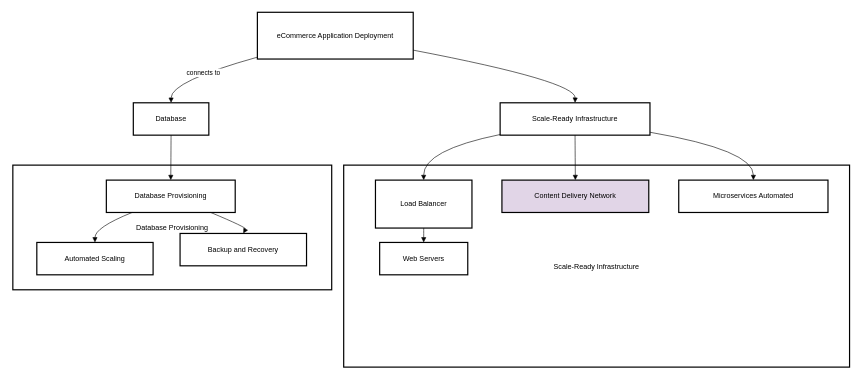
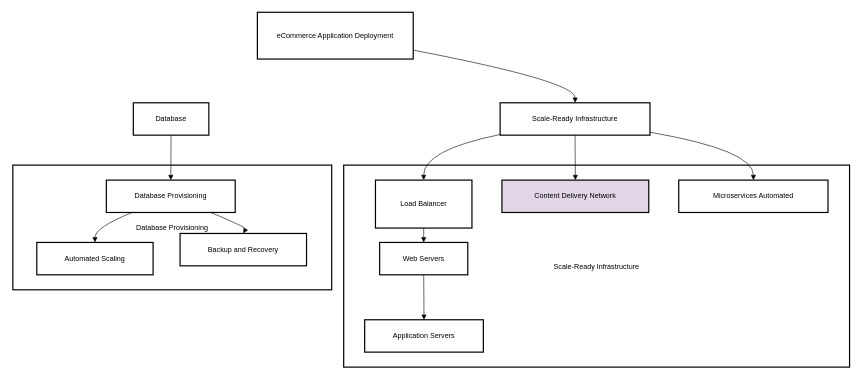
  <mxCell id="0" />
  <mxCell id="1" parent="0" />
  <mxCell id="2" value="Database Provisioning" style="whiteSpace=wrap;strokeWidth=2;" parent="1" vertex="1"><mxGeometry x="20" y="275" width="532" height="208" as="geometry" /></mxCell>
  <mxCell id="3" value="Scale-Ready Infrastructure" style="whiteSpace=wrap;strokeWidth=2;" parent="1" vertex="1"><mxGeometry x="572" y="275" width="844" height="337" as="geometry" /></mxCell>
  <mxCell id="4" value="eCommerce Application Deployment" style="whiteSpace=wrap;strokeWidth=2;" parent="1" vertex="1"><mxGeometry x="428" y="20" width="260" height="78" as="geometry" /></mxCell>
  <mxCell id="5" value="Database" style="whiteSpace=wrap;strokeWidth=2;" parent="1" vertex="1"><mxGeometry x="221" y="171" width="126" height="54" as="geometry" /></mxCell>
  <mxCell id="6" value="Scale-Ready Infrastructure" style="whiteSpace=wrap;strokeWidth=2;" parent="1" vertex="1"><mxGeometry x="833" y="171" width="250" height="54" as="geometry" /></mxCell>
  <mxCell id="7" value="Database Provisioning" style="whiteSpace=wrap;strokeWidth=2;" parent="1" vertex="1"><mxGeometry x="176" y="300" width="215" height="54" as="geometry" /></mxCell>
  <mxCell id="8" value="Automated Scaling" style="whiteSpace=wrap;strokeWidth=2;" parent="1" vertex="1"><mxGeometry x="60" y="404" width="194" height="54" as="geometry" /></mxCell>
  <mxCell id="9" value="Backup and Recovery" style="whiteSpace=wrap;strokeWidth=2;" parent="1" vertex="1"><mxGeometry x="299" y="389" width="211" height="54" as="geometry" /></mxCell>
  <mxCell id="10" value="Load Balancer" style="whiteSpace=wrap;strokeWidth=2;" parent="1" vertex="1"><mxGeometry x="625" y="300" width="161" height="80" as="geometry" /></mxCell>
  <mxCell id="11" value="Web Servers" style="whiteSpace=wrap;strokeWidth=2;" parent="1" vertex="1"><mxGeometry x="632" y="404" width="147" height="54" as="geometry" /></mxCell>
+ <mxCell id="12" value="Application Servers" style="whiteSpace=wrap;strokeWidth=2;" parent="1" vertex="1"><mxGeometry x="607" y="533" width="198" height="54" as="geometry" /></mxCell>
  <mxCell id="13" value="Content Delivery Network" style="whiteSpace=wrap;strokeWidth=2;fillColor=#e1d5e7;" parent="1" vertex="1"><mxGeometry x="836" y="300" width="245" height="54" as="geometry" /></mxCell>
  <mxCell id="14" value="Microservices Automated" style="whiteSpace=wrap;strokeWidth=2;" parent="1" vertex="1"><mxGeometry x="1131" y="300" width="249" height="54" as="geometry" /></mxCell>
- <mxCell id="15" value="connects to" style="curved=1;startArrow=none;endArrow=block;exitX=0;exitY=0.96;entryX=0.5;entryY=0;" parent="1" source="4" target="5" edge="1"><mxGeometry relative="1" as="geometry"><Array as="points"><mxPoint x="284" y="135" /></Array></mxGeometry></mxCell>
  <mxCell id="16" value="" style="curved=1;startArrow=none;endArrow=block;exitX=1;exitY=0.81;entryX=0.5;entryY=0;" parent="1" source="4" target="6" edge="1"><mxGeometry relative="1" as="geometry"><Array as="points"><mxPoint x="959" y="135" /></Array></mxGeometry></mxCell>
  <mxCell id="17" value="" style="curved=1;startArrow=none;endArrow=block;exitX=0.5;exitY=1;entryX=0.5;entryY=0;" parent="1" source="5" target="7" edge="1"><mxGeometry relative="1" as="geometry"><Array as="points" /></mxGeometry></mxCell>
  <mxCell id="18" value="" style="curved=1;startArrow=none;endArrow=block;exitX=0.2;exitY=1;entryX=0.5;entryY=0;" parent="1" source="7" target="8" edge="1"><mxGeometry relative="1" as="geometry"><Array as="points"><mxPoint x="157" y="379" /></Array></mxGeometry></mxCell>
  <mxCell id="19" value="" style="curved=1;startArrow=none;endArrow=block;exitX=0.81;exitY=1;entryX=0.5;entryY=0;" parent="1" source="7" target="9" edge="1"><mxGeometry relative="1" as="geometry"><Array as="points"><mxPoint x="410" y="379" /></Array></mxGeometry></mxCell>
  <mxCell id="20" value="" style="curved=1;startArrow=none;endArrow=block;exitX=0;exitY=0.98;entryX=0.5;entryY=0;" parent="1" source="6" target="10" edge="1"><mxGeometry relative="1" as="geometry"><Array as="points"><mxPoint x="705" y="250" /></Array></mxGeometry></mxCell>
  <mxCell id="21" value="" style="curved=1;startArrow=none;endArrow=block;exitX=0.5;exitY=1;entryX=0.5;entryY=0;" parent="1" source="10" target="11" edge="1"><mxGeometry relative="1" as="geometry"><Array as="points" /></mxGeometry></mxCell>
+ <mxCell id="22" value="" style="curved=1;startArrow=none;endArrow=block;exitX=0.5;exitY=1;entryX=0.5;entryY=0;" parent="1" source="11" target="12" edge="1"><mxGeometry relative="1" as="geometry"><Array as="points" /></mxGeometry></mxCell>
  <mxCell id="23" value="" style="curved=1;startArrow=none;endArrow=block;exitX=0.5;exitY=1;entryX=0.5;entryY=0;" parent="1" source="6" target="13" edge="1"><mxGeometry relative="1" as="geometry"><Array as="points" /></mxGeometry></mxCell>
  <mxCell id="24" value="" style="curved=1;startArrow=none;endArrow=block;exitX=1;exitY=0.91;entryX=0.5;entryY=0;" parent="1" source="6" target="14" edge="1"><mxGeometry relative="1" as="geometry"><Array as="points"><mxPoint x="1256" y="250" /></Array></mxGeometry></mxCell>
